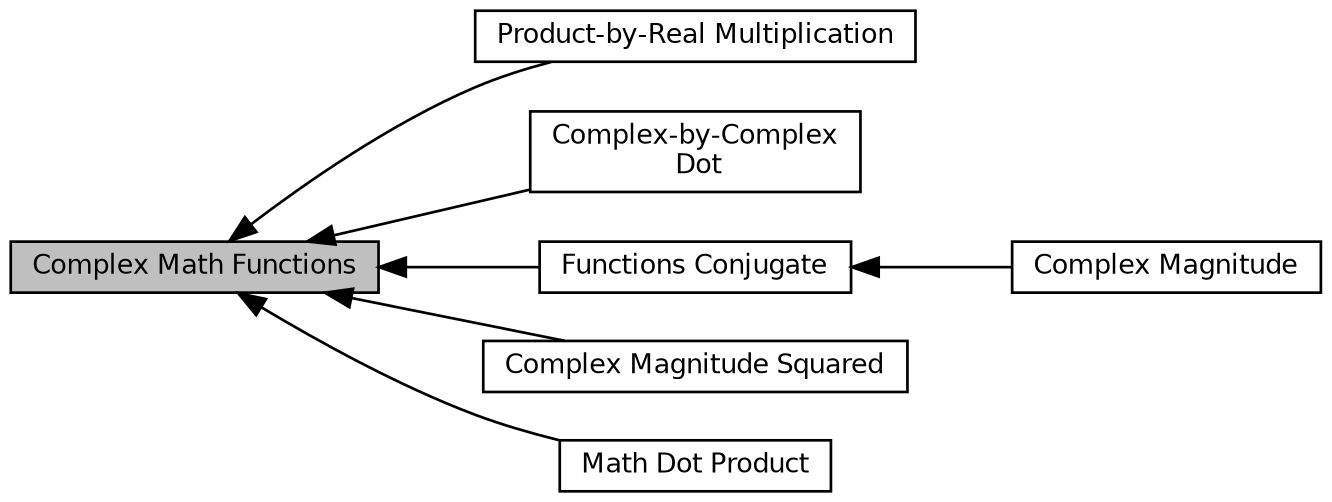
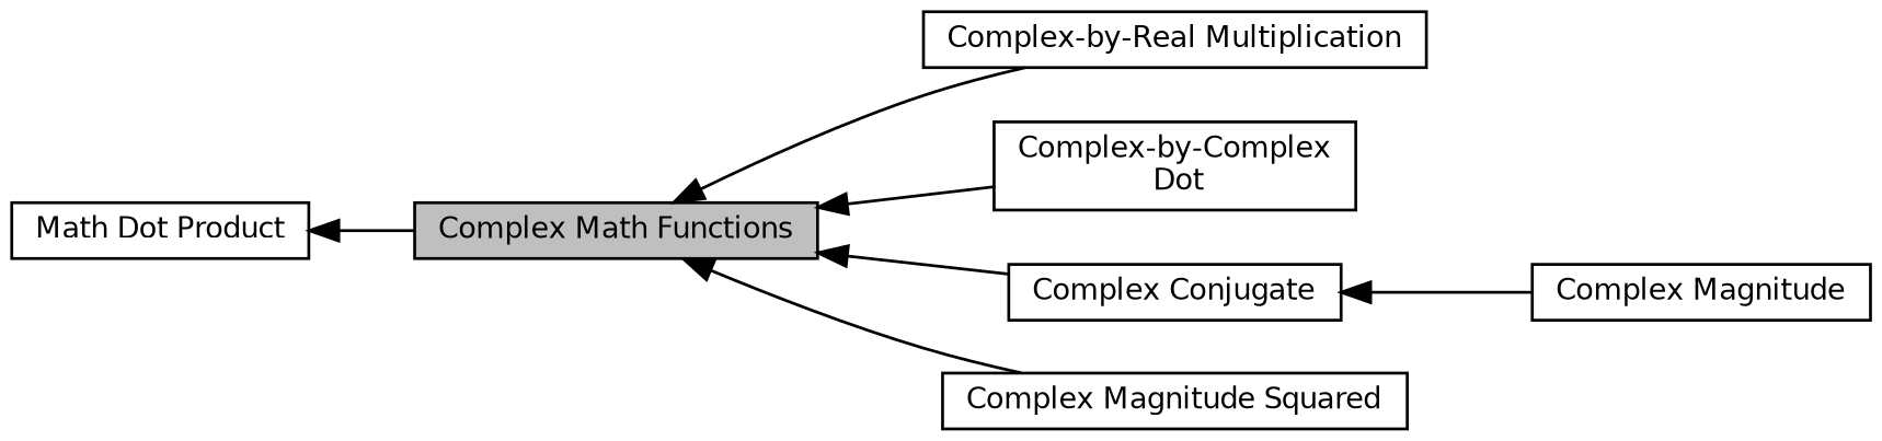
  digraph {
    rankdir=LR
    node [color=black fillcolor=white fontname=Helvetica fontsize=10 shape=box style=filled]
    edge [dir=back fontname=Helvetica fontsize=10 labelfontname=Helvetica labelfontsize=10 shape=plaintext style=solid]
-   n1 [height=0.2 label="Product-by-Real Multiplication" width=0.4]
+   n1 [height=0.2 label="Complex-by-Real Multiplication" width=0.4]
    n2 [height=0.2 label="Complex-by-Complex\l Dot" width=0.4]
    n3 [fillcolor=grey75 fontcolor=black height=0.2 label="Complex Math Functions" width=0.4]
-   n4 [height=0.2 label="Functions Conjugate" width=0.4]
+   n4 [height=0.2 label="Complex Conjugate" width=0.4]
    n5 [height=0.2 label="Complex Magnitude Squared" width=0.4]
    n6 [height=0.2 label="Math Dot Product" width=0.4]
    n7 [height=0.2 label="Complex Magnitude" width=0.4]
    n3 -> n1
    n3 -> n2
    n3 -> n4
    n3 -> n5
-   n3 -> n6
+   n6 -> n3
    n4 -> n7
  }
